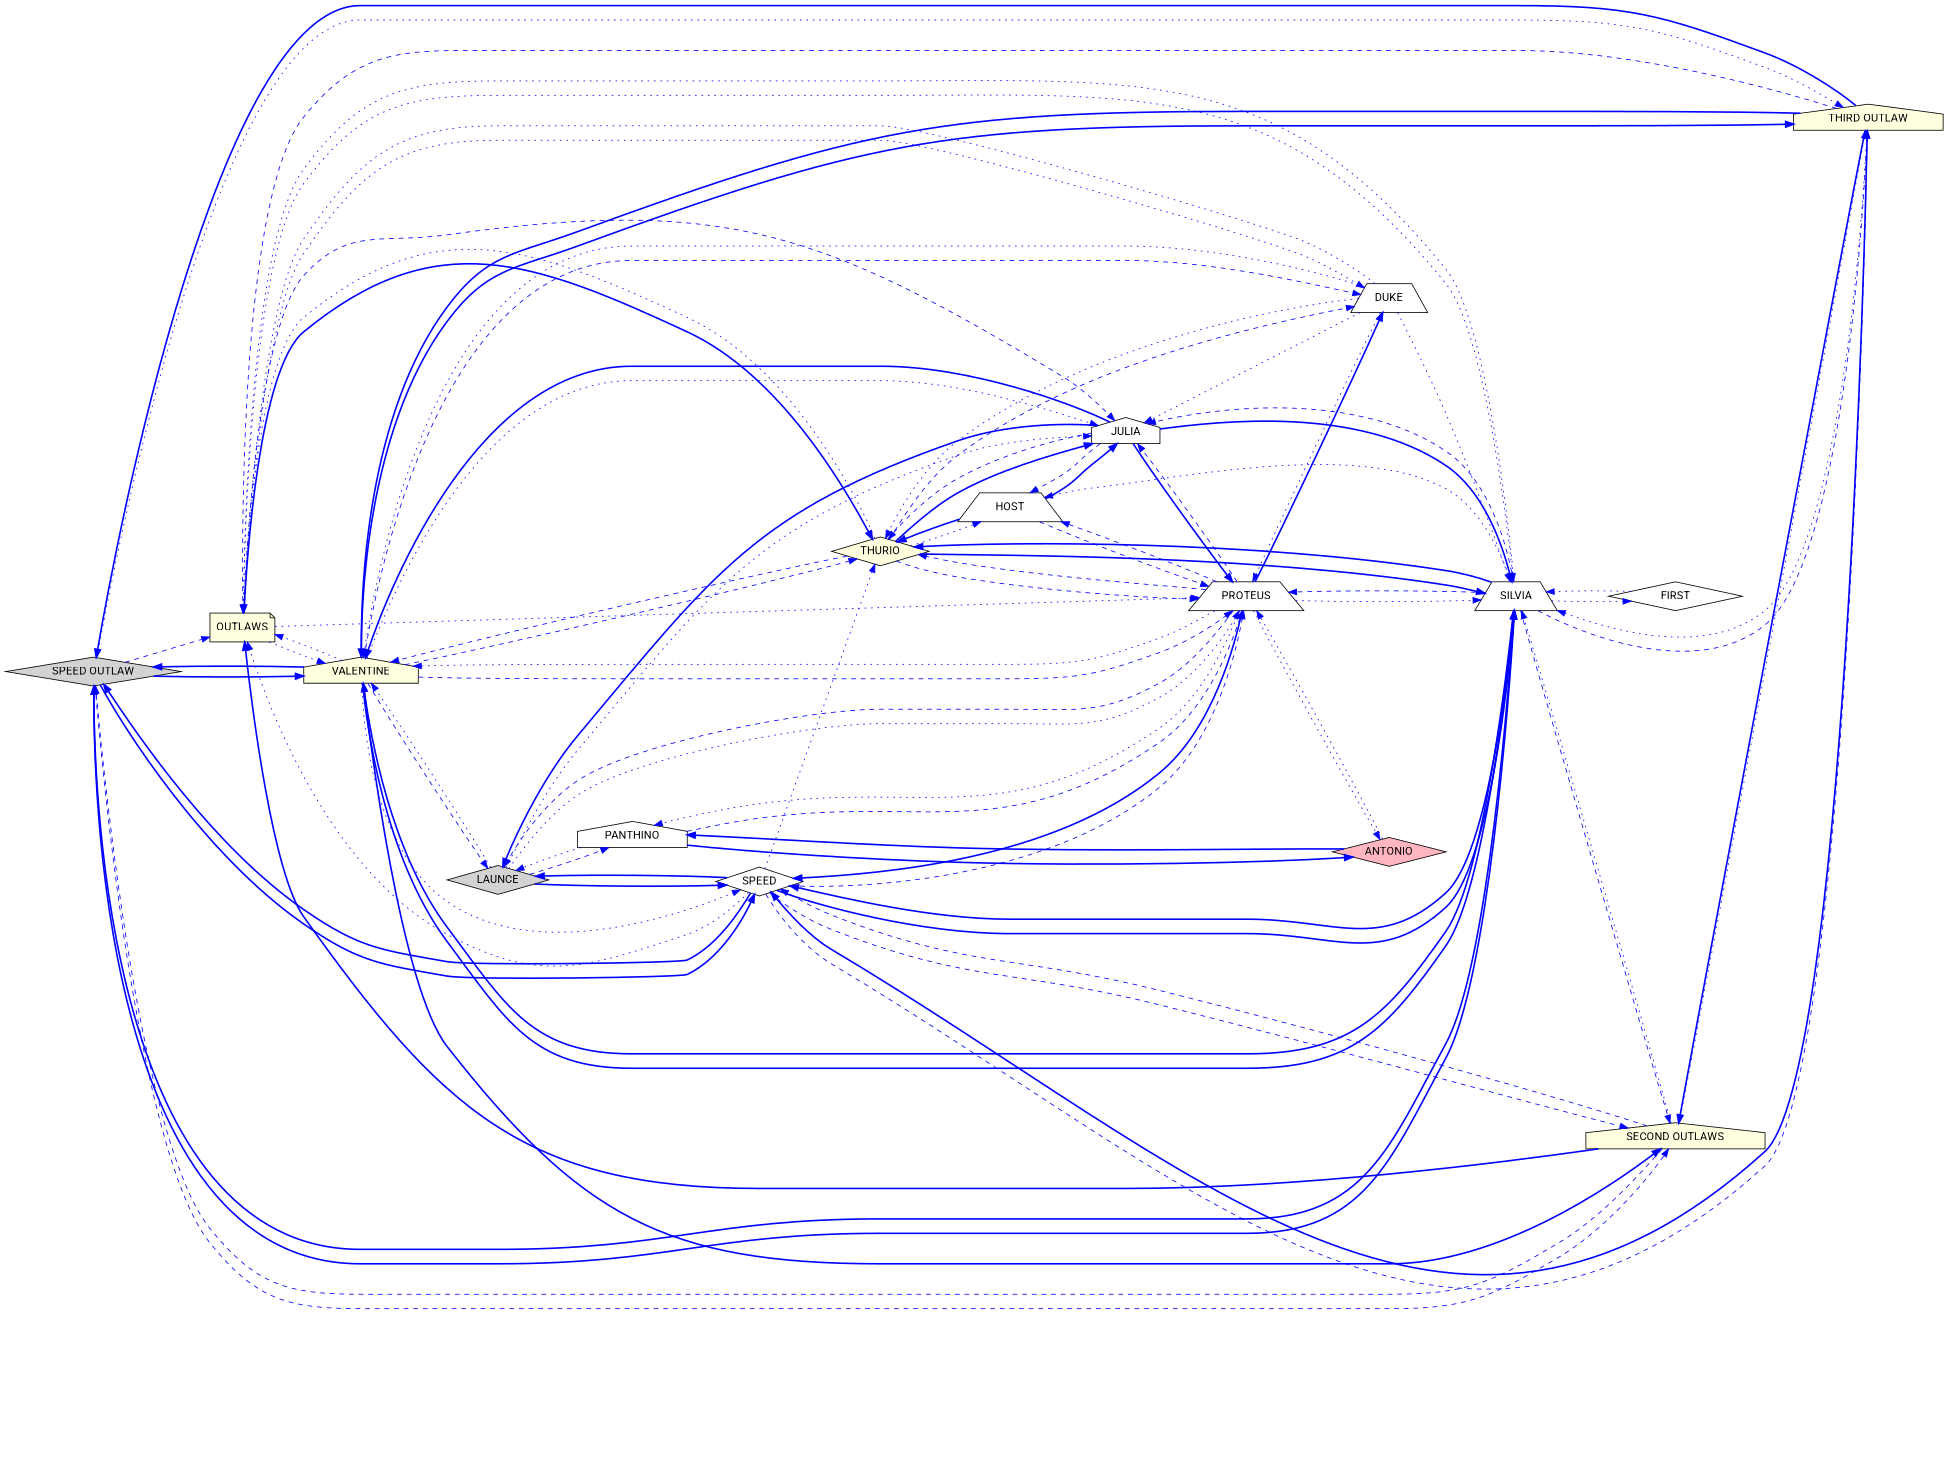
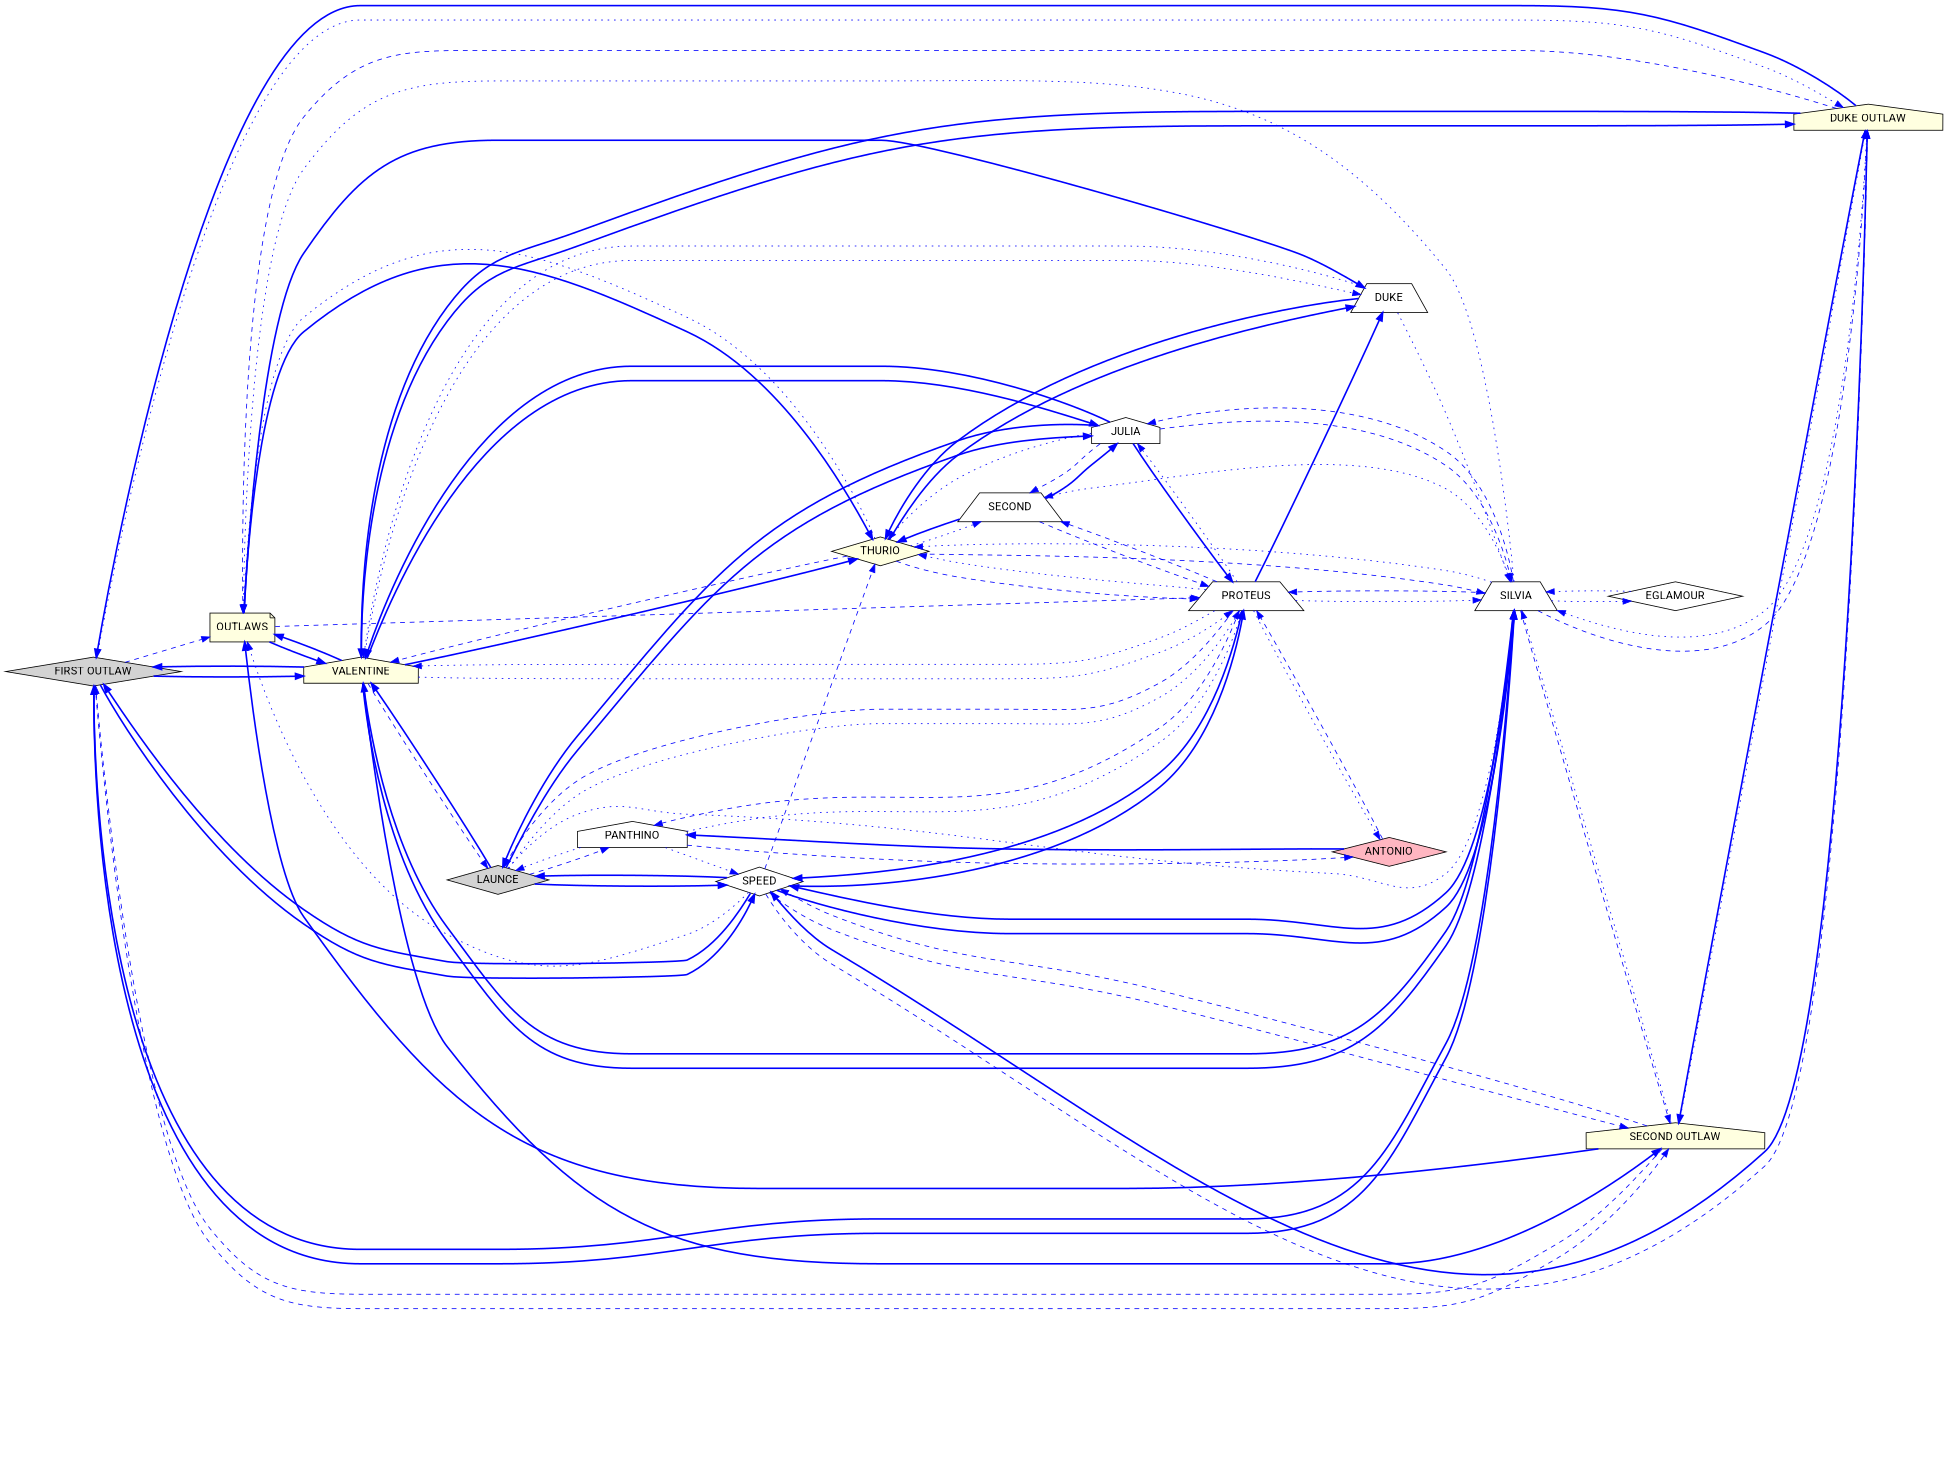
  strict digraph {
    fontname=Roboto
    rankdir=LR
    node [fillcolor=white fontname=Roboto shape=diamond style=filled]
    edge [color=blue fontname=Roboto style=bold weight=3]
-   "FIRST OUTLAW" [fillcolor=lightgrey label="SPEED OUTLAW"]
+   "FIRST OUTLAW" [fillcolor=lightgrey]
    OUTLAWS [fillcolor=lightyellow shape=note]
-   "THIRD OUTLAW" [fillcolor=lightyellow shape=house]
+   "THIRD OUTLAW" [fillcolor=lightyellow shape=house label="DUKE OUTLAW"]
    VALENTINE [fillcolor=lightyellow shape=house]
-   "SECOND OUTLAW" [fillcolor=lightyellow shape=house label="SECOND OUTLAWS"]
+   "SECOND OUTLAW" [fillcolor=lightyellow shape=house]
    SILVIA [shape=trapezium]
    SPEED
    DUKE [shape=trapezium]
    JULIA [shape=house]
    PROTEUS [shape=trapezium]
    THURIO [fillcolor=lightyellow]
    LAUNCE [fillcolor=lightgrey]
-   HOST [shape=trapezium]
-   EGLAMOUR [label=FIRST]
+   HOST [shape=trapezium label=SECOND]
+   EGLAMOUR
    ANTONIO [fillcolor=lightpink]
    PANTHINO [shape=house]
    "FIRST OUTLAW" -> OUTLAWS [style=dashed weight=21]
    "FIRST OUTLAW" -> "THIRD OUTLAW" [style=dotted weight=21]
    "FIRST OUTLAW" -> VALENTINE [weight=14]
    "FIRST OUTLAW" -> "SECOND OUTLAW" [style=dashed weight=21]
    "FIRST OUTLAW" -> SILVIA [weight=6]
    "FIRST OUTLAW" -> SPEED [weight=14]
-   OUTLAWS -> VALENTINE [style=dotted weight=1]
-   OUTLAWS -> SILVIA [style=dotted weight=1]
-   OUTLAWS -> DUKE [style=dotted weight=1]
-   OUTLAWS -> JULIA [style=dashed weight=1]
-   OUTLAWS -> PROTEUS [style=dotted weight=1]
+   OUTLAWS -> VALENTINE [weight=1]
+   LAUNCE -> SILVIA [style=dotted weight=1]
+   OUTLAWS -> DUKE [weight=1]
+   OUTLAWS -> PROTEUS [style=dashed weight=1]
    OUTLAWS -> THURIO [weight=1]
    "THIRD OUTLAW" -> "FIRST OUTLAW" [weight=25]
    "THIRD OUTLAW" -> OUTLAWS [style=dashed weight=25]
    "THIRD OUTLAW" -> VALENTINE [weight=20]
    "THIRD OUTLAW" -> "SECOND OUTLAW" [weight=25]
    "THIRD OUTLAW" -> SILVIA [style=dotted weight=5]
    "THIRD OUTLAW" -> SPEED [weight=20]
    VALENTINE -> "FIRST OUTLAW" [weight=23]
-   VALENTINE -> OUTLAWS [style=dotted weight=51]
+   VALENTINE -> OUTLAWS [weight=51]
    VALENTINE -> "THIRD OUTLAW" [weight=23]
    VALENTINE -> "SECOND OUTLAW" [weight=23]
    VALENTINE -> SILVIA [weight=124]
-   VALENTINE -> SPEED [style=dotted weight=83]
-   VALENTINE -> DUKE [style=dashed weight=88]
-   VALENTINE -> JULIA [style=dotted weight=55]
-   VALENTINE -> PROTEUS [style=dashed weight=236]
-   VALENTINE -> THURIO [style=dashed weight=83]
+   PANTHINO -> SPEED [style=dotted weight=83]
+   VALENTINE -> DUKE [style=dotted weight=88]
+   VALENTINE -> JULIA [weight=55]
+   VALENTINE -> PROTEUS [style=dotted weight=236]
+   VALENTINE -> THURIO [weight=83]
    VALENTINE -> LAUNCE [style=dashed weight=20]
    "SECOND OUTLAW" -> "FIRST OUTLAW" [style=dashed weight=15]
    "SECOND OUTLAW" -> OUTLAWS [weight=15]
    "SECOND OUTLAW" -> "THIRD OUTLAW" [style=dotted weight=15]
    "SECOND OUTLAW" -> SILVIA [style=dotted weight=1]
    "SECOND OUTLAW" -> SPEED [style=dashed weight=13]
    SILVIA -> "FIRST OUTLAW"
    SILVIA -> OUTLAWS [style=dotted]
    SILVIA -> "THIRD OUTLAW" [style=dashed]
    SILVIA -> VALENTINE [weight=59]
    SILVIA -> "SECOND OUTLAW" [style=dashed]
    SILVIA -> SPEED [weight=18]
    SILVIA -> JULIA [style=dashed weight=79]
    SILVIA -> PROTEUS [style=dashed weight=60]
-   SILVIA -> THURIO [weight=21]
+   SILVIA -> THURIO [style=dotted weight=21]
    SILVIA -> HOST [style=dotted weight=29]
    SILVIA -> EGLAMOUR [style=dotted weight=35]
    SPEED -> "FIRST OUTLAW"
    SPEED -> OUTLAWS [style=dotted]
    SPEED -> "THIRD OUTLAW" [style=dashed]
    SPEED -> "SECOND OUTLAW" [style=dashed]
    SPEED -> SILVIA [weight=6]
-   SPEED -> PROTEUS [style=dashed weight=43]
-   SPEED -> THURIO [style=dotted]
+   SPEED -> PROTEUS [weight=43]
+   SPEED -> THURIO [style=dashed]
    SPEED -> LAUNCE [weight=57]
-   DUKE -> OUTLAWS [style=dotted weight=20]
    DUKE -> VALENTINE [style=dotted weight=119]
    DUKE -> SILVIA [style=dotted weight=38]
-   DUKE -> JULIA [style=dotted weight=38]
-   DUKE -> PROTEUS [style=dotted weight=175]
-   DUKE -> THURIO [style=dotted weight=100]
+   DUKE -> THURIO [weight=100]
    JULIA -> VALENTINE [weight=19]
-   JULIA -> SILVIA [weight=67]
+   JULIA -> SILVIA [style=dashed weight=67]
    JULIA -> PROTEUS [weight=67]
-   JULIA -> THURIO [style=dashed weight=26]
+   JULIA -> THURIO [style=dotted weight=26]
    JULIA -> LAUNCE [weight=1]
    JULIA -> HOST [style=dashed weight=26]
    PROTEUS -> VALENTINE [style=dotted weight=133]
    PROTEUS -> SILVIA [style=dotted weight=65]
    PROTEUS -> SPEED [weight=28]
    PROTEUS -> DUKE [weight=73]
-   PROTEUS -> JULIA [style=dashed weight=120]
-   PROTEUS -> THURIO [style=dashed weight=68]
+   PROTEUS -> JULIA [style=dotted weight=120]
+   PROTEUS -> THURIO [style=dotted weight=68]
    PROTEUS -> LAUNCE [style=dashed weight=57]
    PROTEUS -> HOST [style=dashed weight=21]
    PROTEUS -> ANTONIO [style=dotted weight=17]
-   PROTEUS -> PANTHINO [style=dotted weight=31]
+   PROTEUS -> PANTHINO [style=dashed weight=31]
    THURIO -> OUTLAWS [style=dotted weight=5]
    THURIO -> VALENTINE [style=dashed weight=19]
-   THURIO -> SILVIA [weight=19]
-   THURIO -> DUKE [style=dashed weight=20]
-   THURIO -> JULIA [weight=23]
+   THURIO -> SILVIA [style=dashed weight=19]
+   THURIO -> DUKE [weight=20]
    THURIO -> PROTEUS [style=dashed weight=40]
    THURIO -> HOST [style=dotted weight=2]
-   LAUNCE -> VALENTINE [style=dotted weight=7]
+   LAUNCE -> VALENTINE [weight=7]
    LAUNCE -> SPEED [weight=84]
-   LAUNCE -> JULIA [style=dotted weight=9]
+   LAUNCE -> JULIA [weight=9]
    LAUNCE -> PROTEUS [style=dotted weight=16]
    LAUNCE -> PANTHINO [style=dashed weight=11]
    HOST -> JULIA [weight=38]
    HOST -> PROTEUS [style=dashed weight=35]
    HOST -> THURIO [weight=35]
    EGLAMOUR -> SILVIA [style=dotted weight=17]
-   ANTONIO -> PROTEUS [style=dotted weight=16]
+   ANTONIO -> PROTEUS [style=dashed weight=16]
    ANTONIO -> PANTHINO [weight=35]
-   PANTHINO -> PROTEUS [style=dashed]
+   PANTHINO -> PROTEUS [style=dotted]
    PANTHINO -> LAUNCE [style=dotted weight=14]
-   PANTHINO -> ANTONIO [weight=26]
+   PANTHINO -> ANTONIO [style=dashed weight=26]
  }
